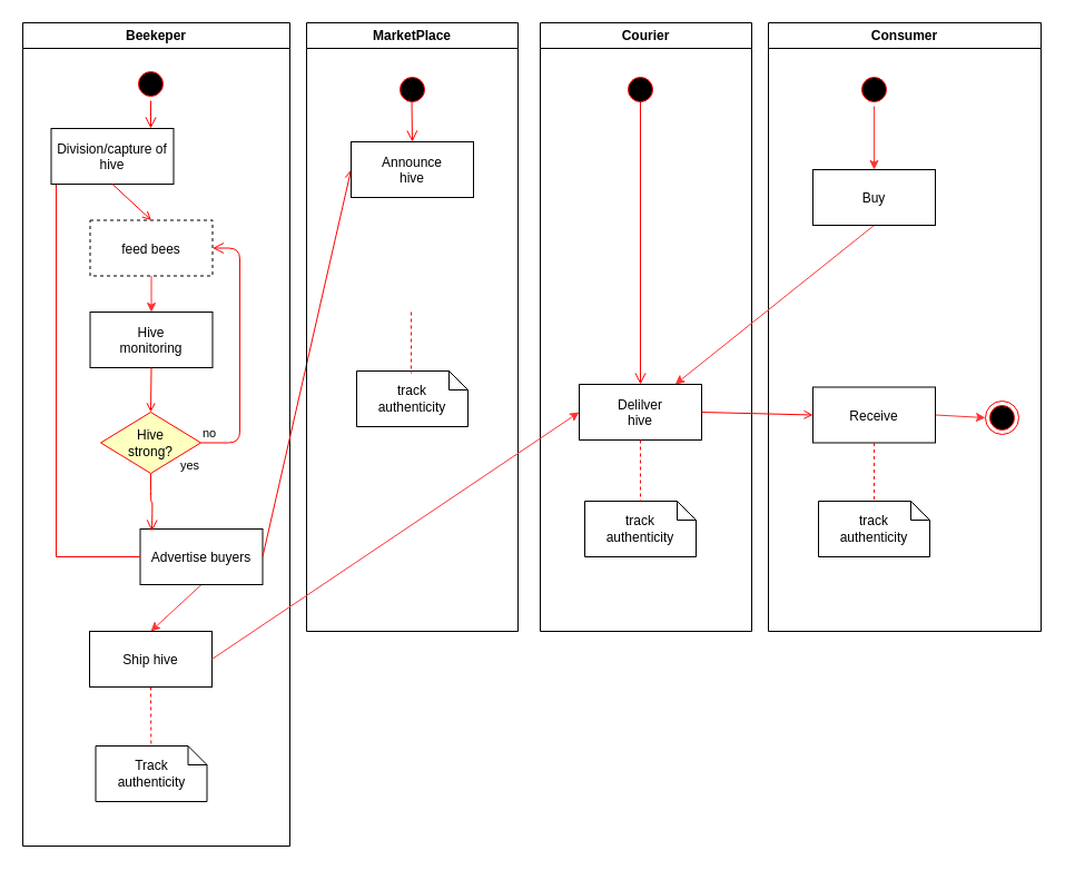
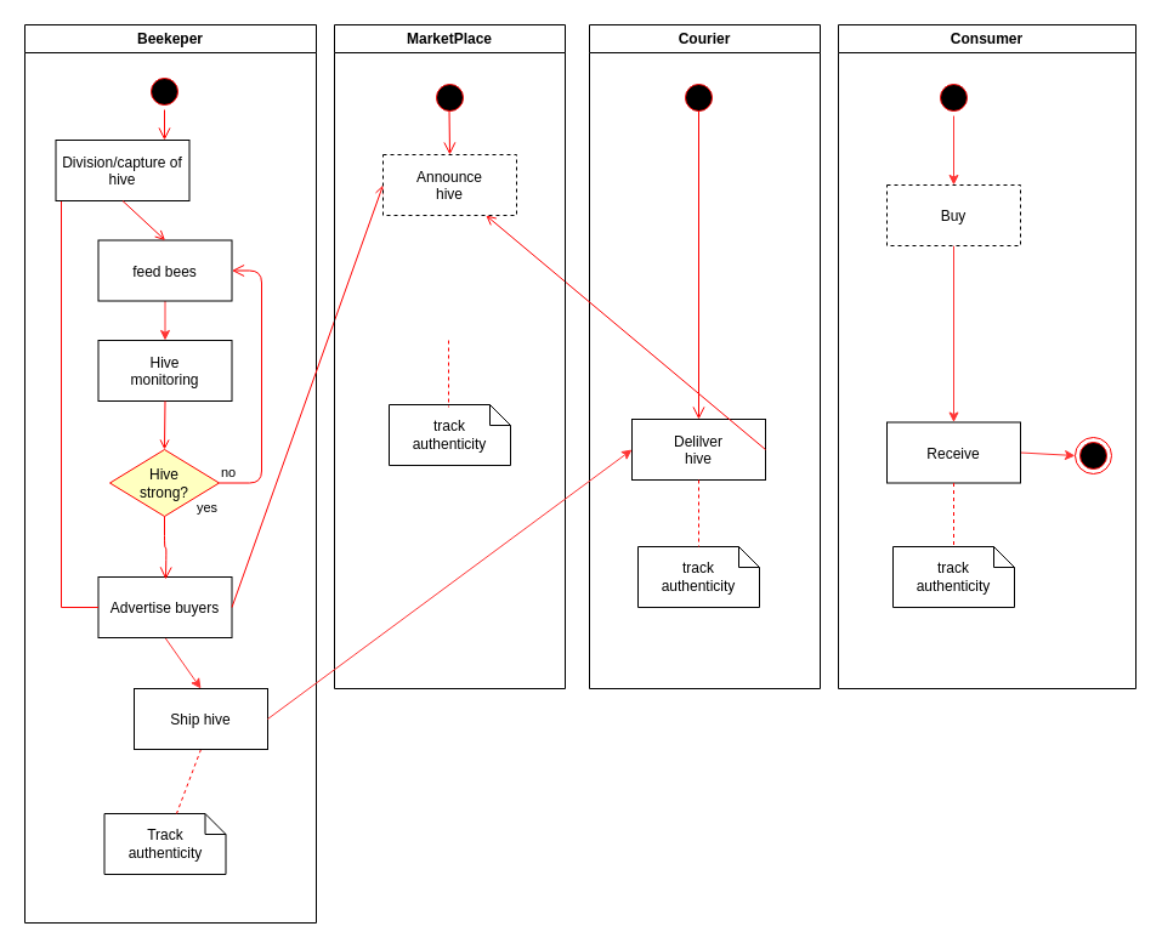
  <mxCell id="0" />
  <mxCell id="1" parent="0" />
  <mxCell id="2" value="Beekeper" style="swimlane;whiteSpace=wrap;startSize=23;" parent="1" vertex="1"><mxGeometry x="20" y="20" width="240" height="740" as="geometry"><mxRectangle x="164.5" y="128" width="80" height="23" as="alternateBounds" /></mxGeometry></mxCell>
  <mxCell id="3" value="" style="ellipse;shape=startState;fillColor=#000000;strokeColor=#ff0000;" parent="2" vertex="1"><mxGeometry x="100" y="40" width="30" height="30" as="geometry" /></mxCell>
  <mxCell id="4" style="edgeStyle=orthogonalEdgeStyle;rounded=0;orthogonalLoop=1;jettySize=auto;html=1;exitX=0.5;exitY=1;exitDx=0;exitDy=0;entryX=0.5;entryY=0;entryDx=0;entryDy=0;strokeColor=#FF3333;" edge="1" parent="2" source="5" target="9"><mxGeometry relative="1" as="geometry" /></mxCell>
- <mxCell id="5" value="feed bees" style="dashed=1;" parent="2" vertex="1"><mxGeometry x="60.5" y="177.5" width="110" height="50" as="geometry" /></mxCell>
+ <mxCell id="5" value="feed bees" style="" parent="2" vertex="1"><mxGeometry x="60.5" y="177.5" width="110" height="50" as="geometry" /></mxCell>
  <mxCell id="6" style="edgeStyle=none;rounded=0;orthogonalLoop=1;jettySize=auto;html=1;exitX=0.5;exitY=1;exitDx=0;exitDy=0;entryX=0.5;entryY=0;entryDx=0;entryDy=0;strokeColor=#FF3333;" edge="1" parent="2" source="7" target="20"><mxGeometry relative="1" as="geometry" /></mxCell>
- <mxCell id="7" value="&#10;Advertise buyers&#10;" style="" parent="2" vertex="1"><mxGeometry x="105.5" y="455" width="110" height="50" as="geometry" /></mxCell>
+ <mxCell id="7" value="&#10;Advertise buyers&#10;" style="" parent="2" vertex="1"><mxGeometry x="60.5" y="455" width="110" height="50" as="geometry" /></mxCell>
  <mxCell id="8" value="" style="edgeStyle=elbowEdgeStyle;elbow=horizontal;strokeColor=#FF0000;endArrow=open;endFill=1;rounded=0;entryX=0;entryY=0.5;entryDx=0;entryDy=0;" parent="2" source="7" target="14" edge="1"><mxGeometry width="100" height="100" relative="1" as="geometry"><mxPoint x="160" y="290" as="sourcePoint" /><mxPoint x="260" y="190" as="targetPoint" /><Array as="points"><mxPoint x="30" y="250" /></Array></mxGeometry></mxCell>
  <mxCell id="9" value="Hive&#10;monitoring" style="" vertex="1" parent="2"><mxGeometry x="60.5" y="260" width="110" height="50" as="geometry" /></mxCell>
  <mxCell id="10" value="&lt;div&gt;Hive &lt;br&gt;&lt;/div&gt;&lt;div&gt;strong?&lt;/div&gt;" style="rhombus;whiteSpace=wrap;html=1;fillColor=#ffffc0;strokeColor=#ff0000;" vertex="1" parent="2"><mxGeometry x="70" y="350" width="90" height="55" as="geometry" /></mxCell>
  <mxCell id="11" value="no" style="edgeStyle=orthogonalEdgeStyle;html=1;align=left;verticalAlign=bottom;endArrow=open;endSize=8;strokeColor=#ff0000;entryX=1;entryY=0.5;entryDx=0;entryDy=0;" edge="1" source="10" parent="2" target="5"><mxGeometry x="-1" relative="1" as="geometry"><mxPoint x="225.5" y="222" as="targetPoint" /><Array as="points"><mxPoint x="195" y="378" /><mxPoint x="195" y="203" /></Array></mxGeometry></mxCell>
  <mxCell id="12" value="yes" style="edgeStyle=orthogonalEdgeStyle;html=1;align=left;verticalAlign=top;endArrow=open;endSize=8;strokeColor=#ff0000;" edge="1" source="10" parent="2"><mxGeometry x="-1" y="32" relative="1" as="geometry"><mxPoint x="116" y="457" as="targetPoint" /><mxPoint x="-7" y="-20" as="offset" /></mxGeometry></mxCell>
  <mxCell id="13" value="" style="endArrow=open;strokeColor=#FF0000;endFill=1;rounded=0;entryX=0.5;entryY=0;entryDx=0;entryDy=0;exitX=0.5;exitY=1;exitDx=0;exitDy=0;" parent="2" source="9" target="10" edge="1"><mxGeometry relative="1" as="geometry"><Array as="points" /></mxGeometry></mxCell>
  <mxCell id="14" value="Division/capture of&#10;hive" style="" parent="2" vertex="1"><mxGeometry x="25.5" y="95" width="110" height="50" as="geometry" /></mxCell>
  <mxCell id="15" value="" style="endArrow=open;strokeColor=#FF0000;endFill=1;rounded=0;exitX=0.5;exitY=1;exitDx=0;exitDy=0;entryX=0.5;entryY=0;entryDx=0;entryDy=0;" parent="2" source="14" target="5" edge="1"><mxGeometry relative="1" as="geometry"><mxPoint x="135.5" y="152" as="targetPoint" /></mxGeometry></mxCell>
  <mxCell id="16" value="" style="edgeStyle=elbowEdgeStyle;elbow=horizontal;verticalAlign=bottom;endArrow=open;endSize=8;strokeColor=#FF0000;endFill=1;rounded=0" parent="2" source="3" target="14" edge="1"><mxGeometry x="100" y="40" as="geometry"><mxPoint x="115" y="110" as="targetPoint" /></mxGeometry></mxCell>
  <mxCell id="17" value="Track &#10;authenticity" style="shape=note;whiteSpace=wrap;size=17" vertex="1" parent="2"><mxGeometry x="65.5" y="650" width="100" height="50" as="geometry" /></mxCell>
  <mxCell id="18" value="" style="endArrow=none;strokeColor=#FF0000;endFill=0;rounded=0;dashed=1;exitX=0.5;exitY=1;exitDx=0;exitDy=0;" edge="1" parent="2" source="20" target="17"><mxGeometry relative="1" as="geometry"><mxPoint x="115" y="577" as="sourcePoint" /><mxPoint x="457.379" y="655" as="targetPoint" /><Array as="points" /></mxGeometry></mxCell>
  <mxCell id="19" style="edgeStyle=none;rounded=0;orthogonalLoop=1;jettySize=auto;html=1;entryX=0.5;entryY=0;entryDx=0;entryDy=0;strokeColor=#FF3333;" edge="1" parent="2" source="7" target="7"><mxGeometry relative="1" as="geometry" /></mxCell>
- <mxCell id="20" value="&#10;Ship hive&#10;" style="" vertex="1" parent="2"><mxGeometry x="60" y="547" width="110" height="50" as="geometry" /></mxCell>
+ <mxCell id="20" value="&#10;Ship hive&#10;" style="" vertex="1" parent="2"><mxGeometry x="90" y="547" width="110" height="50" as="geometry" /></mxCell>
  <mxCell id="21" value="Courier" style="swimlane;whiteSpace=wrap" parent="1" vertex="1"><mxGeometry x="485" y="20" width="190" height="547" as="geometry" /></mxCell>
  <mxCell id="22" value="" style="edgeStyle=elbowEdgeStyle;elbow=horizontal;verticalAlign=bottom;endArrow=open;endSize=8;strokeColor=#FF0000;endFill=1;rounded=0;entryX=0.5;entryY=0;entryDx=0;entryDy=0;" parent="21" target="24" edge="1"><mxGeometry x="55" y="20" as="geometry"><mxPoint x="90" y="110" as="targetPoint" /><mxPoint x="90" y="70" as="sourcePoint" /></mxGeometry></mxCell>
  <mxCell id="23" value="" style="endArrow=open;strokeColor=#FF0000;endFill=1;rounded=0" parent="21" edge="1"><mxGeometry relative="1" as="geometry"><mxPoint x="90" y="160" as="sourcePoint" /><mxPoint x="90" y="160" as="targetPoint" /></mxGeometry></mxCell>
  <mxCell id="24" value="Delilver&#10;hive" style="" parent="21" vertex="1"><mxGeometry x="35" y="325" width="110" height="50" as="geometry" /></mxCell>
  <mxCell id="25" value="track&#10;authenticity" style="shape=note;whiteSpace=wrap;size=17" parent="21" vertex="1"><mxGeometry x="40" y="430" width="100" height="50" as="geometry" /></mxCell>
  <mxCell id="26" value="" style="endArrow=none;strokeColor=#FF0000;endFill=0;rounded=0;dashed=1" parent="21" source="24" target="25" edge="1"><mxGeometry relative="1" as="geometry" /></mxCell>
  <mxCell id="27" value="" style="ellipse;shape=startState;fillColor=#000000;strokeColor=#ff0000;" vertex="1" parent="21"><mxGeometry x="75" y="45" width="30" height="30" as="geometry" /></mxCell>
  <mxCell id="28" value="Consumer" style="swimlane;whiteSpace=wrap" parent="1" vertex="1"><mxGeometry x="690" y="20" width="245" height="547" as="geometry" /></mxCell>
  <mxCell id="29" style="edgeStyle=none;rounded=0;orthogonalLoop=1;jettySize=auto;html=1;exitX=1;exitY=0.5;exitDx=0;exitDy=0;entryX=0;entryY=0.5;entryDx=0;entryDy=0;strokeColor=#FF3333;" edge="1" parent="28" source="30" target="33"><mxGeometry relative="1" as="geometry" /></mxCell>
  <mxCell id="30" value="Receive" style="" parent="28" vertex="1"><mxGeometry x="40" y="327.5" width="110" height="50" as="geometry" /></mxCell>
  <mxCell id="31" value="track&#10;authenticity" style="shape=note;whiteSpace=wrap;size=17" vertex="1" parent="28"><mxGeometry x="45" y="430" width="100" height="50" as="geometry" /></mxCell>
  <mxCell id="32" value="" style="endArrow=none;strokeColor=#FF0000;endFill=0;rounded=0;dashed=1;entryX=0.5;entryY=0;entryDx=0;entryDy=0;entryPerimeter=0;exitX=0.5;exitY=1;exitDx=0;exitDy=0;" edge="1" parent="28" source="30" target="31"><mxGeometry relative="1" as="geometry"><mxPoint x="130" y="407" as="sourcePoint" /><mxPoint x="60" y="427" as="targetPoint" /></mxGeometry></mxCell>
  <mxCell id="33" value="" style="ellipse;html=1;shape=endState;fillColor=#000000;strokeColor=#ff0000;" vertex="1" parent="28"><mxGeometry x="195" y="340" width="30" height="30" as="geometry" /></mxCell>
  <mxCell id="34" style="edgeStyle=none;rounded=0;orthogonalLoop=1;jettySize=auto;html=1;exitX=0.5;exitY=1;exitDx=0;exitDy=0;entryX=0.5;entryY=0;entryDx=0;entryDy=0;strokeColor=#FF3333;" edge="1" parent="28" source="35" target="37"><mxGeometry relative="1" as="geometry" /></mxCell>
  <mxCell id="35" value="" style="ellipse;shape=startState;fillColor=#000000;strokeColor=#ff0000;fontStyle=1" vertex="1" parent="28"><mxGeometry x="80" y="45" width="30" height="30" as="geometry" /></mxCell>
- <mxCell id="36" style="edgeStyle=none;rounded=0;orthogonalLoop=1;jettySize=auto;html=1;exitX=0.5;exitY=1;exitDx=0;exitDy=0;strokeColor=#FF3333;" edge="1" parent="28" source="37" target="24"><mxGeometry relative="1" as="geometry" /></mxCell>
- <mxCell id="37" value="Buy" style="" vertex="1" parent="28"><mxGeometry x="40" y="132" width="110" height="50" as="geometry" /></mxCell>
+ <mxCell id="36" style="edgeStyle=none;rounded=0;orthogonalLoop=1;jettySize=auto;html=1;exitX=0.5;exitY=1;exitDx=0;exitDy=0;entryX=0.5;entryY=0;entryDx=0;entryDy=0;strokeColor=#FF3333;" edge="1" parent="28" source="37" target="30"><mxGeometry relative="1" as="geometry" /></mxCell>
+ <mxCell id="37" value="Buy" style="dashed=1;" vertex="1" parent="28"><mxGeometry x="40" y="132" width="110" height="50" as="geometry" /></mxCell>
  <mxCell id="38" value="" style="endArrow=open;strokeColor=#FF0000;endFill=1;rounded=0;entryX=0;entryY=0.5;entryDx=0;entryDy=0;exitX=1;exitY=0.5;exitDx=0;exitDy=0;" parent="1" source="7" target="41" edge="1"><mxGeometry relative="1" as="geometry" /></mxCell>
- <mxCell id="39" value="" style="elbow=horizontal;strokeColor=#FF0000;endArrow=open;endFill=1;exitX=1;exitY=0.5;exitDx=0;exitDy=0;rounded=0;entryX=0;entryY=0.5;entryDx=0;entryDy=0;" parent="1" source="24" target="30" edge="1"><mxGeometry width="100" height="100" relative="1" as="geometry"><mxPoint x="540" y="395" as="sourcePoint" /><mxPoint x="575" y="377" as="targetPoint" /></mxGeometry></mxCell>
+ <mxCell id="39" value="" style="elbow=horizontal;strokeColor=#FF0000;endArrow=open;endFill=1;exitX=1;exitY=0.5;exitDx=0;exitDy=0;rounded=0;" parent="1" source="24" target="41" edge="1"><mxGeometry width="100" height="100" relative="1" as="geometry"><mxPoint x="540" y="395" as="sourcePoint" /><mxPoint x="575" y="377" as="targetPoint" /></mxGeometry></mxCell>
  <mxCell id="40" value="MarketPlace" style="swimlane;whiteSpace=wrap" vertex="1" parent="1"><mxGeometry x="275" y="20" width="190" height="547" as="geometry" /></mxCell>
- <mxCell id="41" value="Announce&#10;hive" style="" vertex="1" parent="40"><mxGeometry x="40" y="107" width="110" height="50" as="geometry" /></mxCell>
+ <mxCell id="41" value="Announce&#10;hive" style="dashed=1;" vertex="1" parent="40"><mxGeometry x="40" y="107" width="110" height="50" as="geometry" /></mxCell>
  <mxCell id="42" value="" style="edgeStyle=elbowEdgeStyle;elbow=horizontal;verticalAlign=bottom;endArrow=open;endSize=8;strokeColor=#FF0000;endFill=1;rounded=0;" edge="1" parent="40"><mxGeometry x="-360.5" y="47" as="geometry"><mxPoint x="95" y="107" as="targetPoint" /><mxPoint x="94.5" y="70" as="sourcePoint" /></mxGeometry></mxCell>
  <mxCell id="43" value="track&#10;authenticity" style="shape=note;whiteSpace=wrap;size=17" vertex="1" parent="40"><mxGeometry x="45" y="313" width="100" height="50" as="geometry" /></mxCell>
  <mxCell id="44" value="" style="endArrow=none;strokeColor=#FF0000;endFill=0;rounded=0;dashed=1" edge="1" parent="40"><mxGeometry relative="1" as="geometry"><mxPoint x="94" y="260" as="sourcePoint" /><mxPoint x="94" y="315" as="targetPoint" /></mxGeometry></mxCell>
  <mxCell id="45" value="" style="ellipse;shape=startState;fillColor=#000000;strokeColor=#ff0000;" vertex="1" parent="40"><mxGeometry x="80" y="45" width="30" height="30" as="geometry" /></mxCell>
  <mxCell id="46" style="edgeStyle=none;rounded=0;orthogonalLoop=1;jettySize=auto;html=1;exitX=1;exitY=0.5;exitDx=0;exitDy=0;entryX=0;entryY=0.5;entryDx=0;entryDy=0;strokeColor=#FF3333;" edge="1" parent="1" source="20" target="24"><mxGeometry relative="1" as="geometry" /></mxCell>
